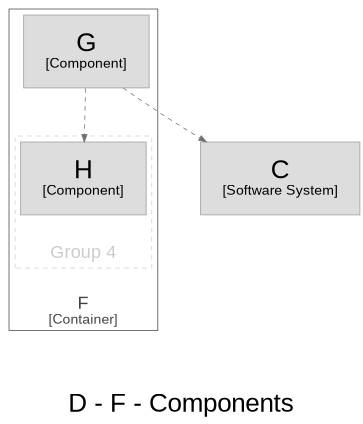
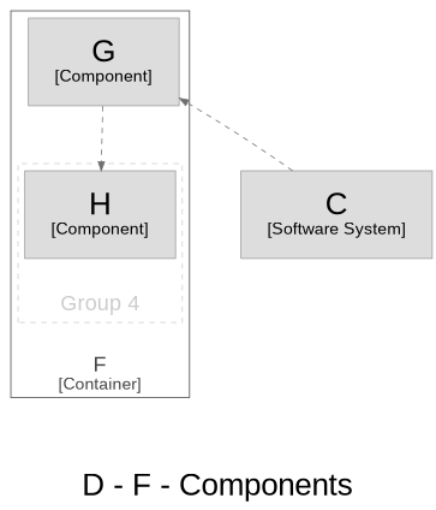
  digraph {
    compound=true
    fontname=Arial
    label=<<br /><font point-size="34">D - F - Components</font>>
    nodesep=1.0
    rankdir=TB
    ranksep=1.0
    node [color="#9a9a9a" fillcolor="#dddddd" fontcolor="#000000" fontname=Arial margin="0.4,0.3" shape=rect style=filled]
    edge [color="#707070" fontcolor="#707070" fontname=Arial style=dashed]
    n1 [label=<<font point-size="34">H</font><br /><font point-size="19">[Component]</font>>]
    n2 [label=<<font point-size="34">G</font><br /><font point-size="19">[Component]</font>>]
    n3 [label=<<font point-size="34">C</font><br /><font point-size="19">[Software System]</font>>]
    subgraph cluster_1 {
      color="#444444"
      fillcolor="#444444"
      fontcolor="#444444"
      label=<<font point-size="24"><br />F</font><br /><font point-size="19">[Container]</font>>
      labelloc=b
      n2
      subgraph cluster_2 {
        color="#cccccc"
        fillcolor="#ffffff"
        fontcolor="#cccccc"
        label=<<font point-size="24"><br />Group 4</font>>
        labelloc=b
        style=dashed
        n1
      }
    }
    n2 -> n1
-   n2 -> n3
+   n3 -> n2
  }
